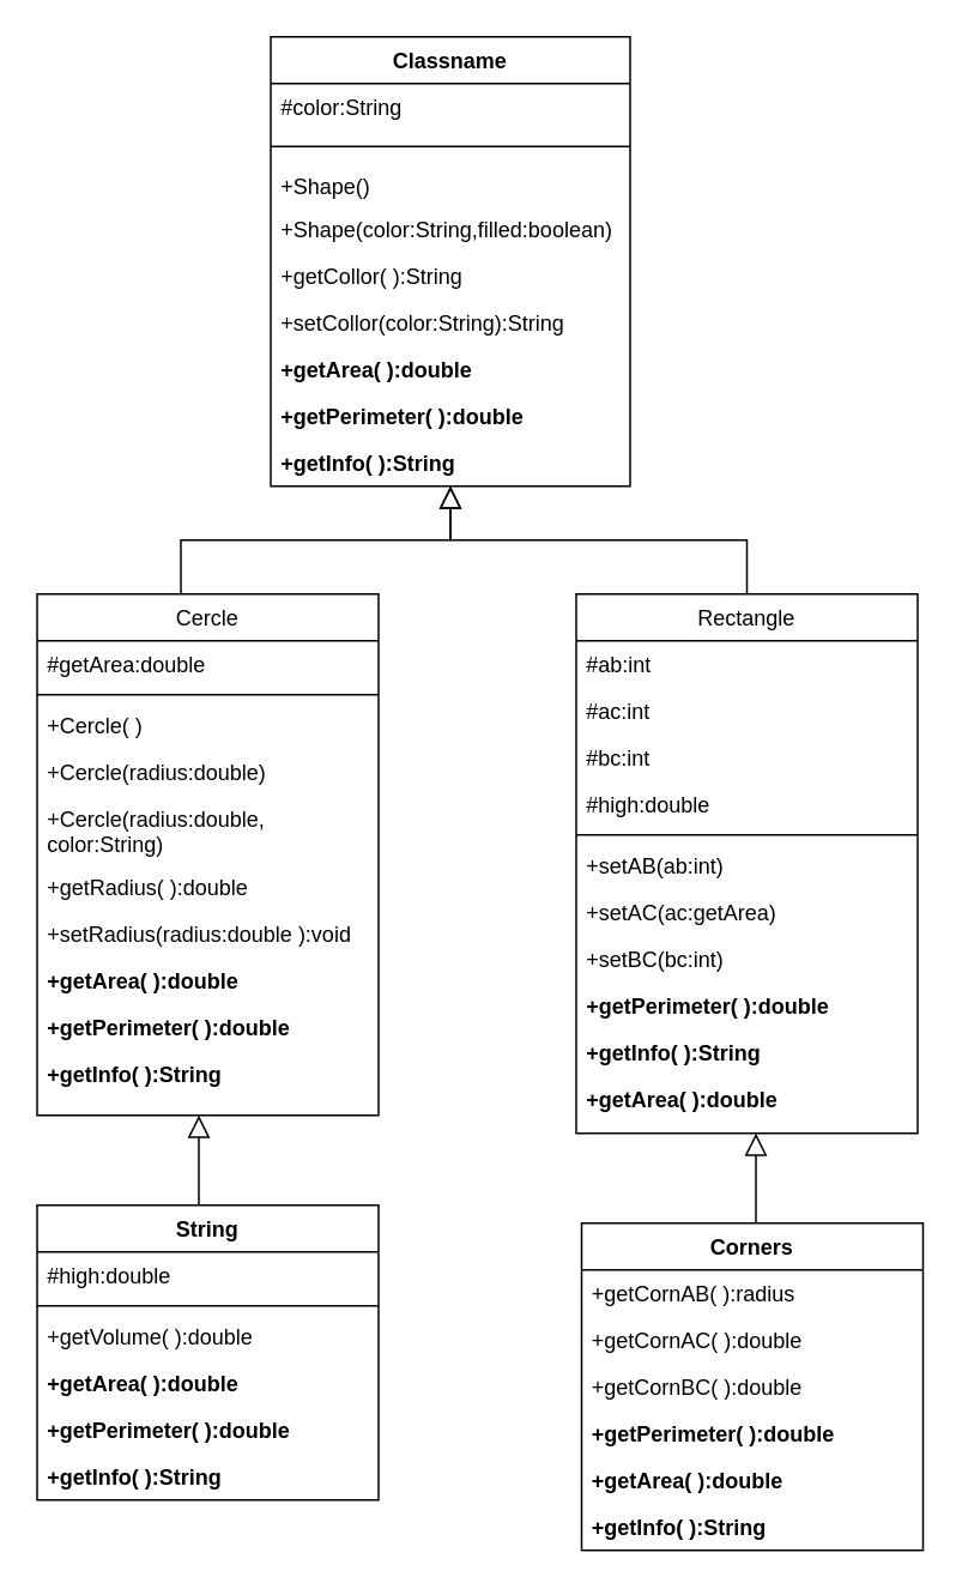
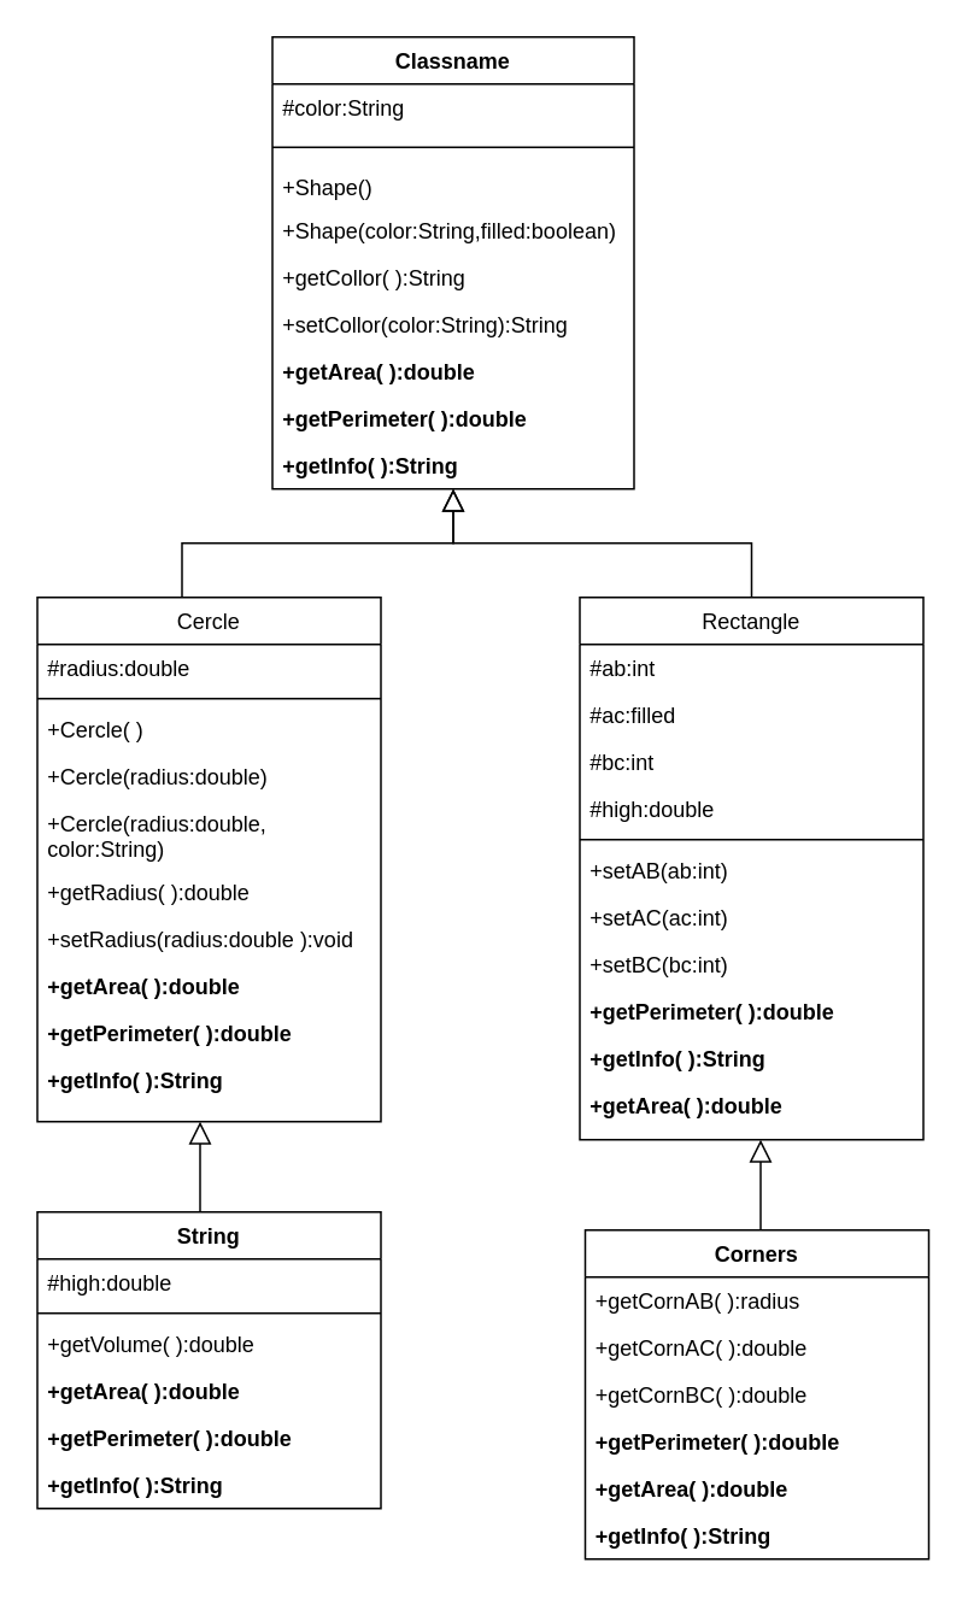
  <mxCell id="0" />
  <mxCell id="1" parent="0" />
  <mxCell id="2" value="" style="endArrow=block;endSize=10;endFill=0;shadow=0;strokeWidth=1;rounded=0;edgeStyle=elbowEdgeStyle;elbow=vertical;" parent="1" source="4" edge="1"><mxGeometry width="160" relative="1" as="geometry"><mxPoint x="110" y="183" as="sourcePoint" /><mxPoint x="250" y="270" as="targetPoint" /><Array as="points"><mxPoint x="100" y="300" /><mxPoint x="90" y="300" /><mxPoint x="170" y="300" /><mxPoint x="180" y="300" /></Array></mxGeometry></mxCell>
  <mxCell id="3" value="" style="endArrow=block;endSize=10;endFill=0;shadow=0;strokeWidth=1;rounded=0;edgeStyle=elbowEdgeStyle;elbow=vertical;" parent="1" source="15" target="36" edge="1"><mxGeometry width="160" relative="1" as="geometry"><mxPoint x="120" y="353" as="sourcePoint" /><mxPoint x="228" y="271" as="targetPoint" /><Array as="points"><mxPoint x="250" y="300" /></Array></mxGeometry></mxCell>
  <mxCell id="4" value="Cercle" style="swimlane;fontStyle=0;align=center;verticalAlign=top;childLayout=stackLayout;horizontal=1;startSize=26;horizontalStack=0;resizeParent=1;resizeLast=0;collapsible=1;marginBottom=0;rounded=0;shadow=0;strokeWidth=1;" parent="1" vertex="1"><mxGeometry x="20" y="330" width="190" height="290" as="geometry"><mxRectangle x="130" y="380" width="160" height="26" as="alternateBounds" /></mxGeometry></mxCell>
- <mxCell id="5" value="#getArea:double" style="text;align=left;verticalAlign=top;spacingLeft=4;spacingRight=4;overflow=hidden;rotatable=0;points=[[0,0.5],[1,0.5]];portConstraint=eastwest;" parent="4" vertex="1"><mxGeometry y="26" width="190" height="26" as="geometry" /></mxCell>
+ <mxCell id="5" value="#radius:double" style="text;align=left;verticalAlign=top;spacingLeft=4;spacingRight=4;overflow=hidden;rotatable=0;points=[[0,0.5],[1,0.5]];portConstraint=eastwest;" parent="4" vertex="1"><mxGeometry y="26" width="190" height="26" as="geometry" /></mxCell>
  <mxCell id="6" value="" style="line;html=1;strokeWidth=1;align=left;verticalAlign=middle;spacingTop=-1;spacingLeft=3;spacingRight=3;rotatable=0;labelPosition=right;points=[];portConstraint=eastwest;" parent="4" vertex="1"><mxGeometry y="52" width="190" height="8" as="geometry" /></mxCell>
  <mxCell id="7" value="+Cercle( )" style="text;align=left;verticalAlign=top;spacingLeft=4;spacingRight=4;overflow=hidden;rotatable=0;points=[[0,0.5],[1,0.5]];portConstraint=eastwest;rounded=0;shadow=0;html=0;" vertex="1" parent="4"><mxGeometry y="60" width="190" height="26" as="geometry" /></mxCell>
  <mxCell id="8" value="+Cercle(radius:double)" style="text;align=left;verticalAlign=top;spacingLeft=4;spacingRight=4;overflow=hidden;rotatable=0;points=[[0,0.5],[1,0.5]];portConstraint=eastwest;rounded=0;shadow=0;html=0;" vertex="1" parent="4"><mxGeometry y="86" width="190" height="26" as="geometry" /></mxCell>
  <mxCell id="9" value="+Cercle(radius:double,&#10;color:String)" style="text;align=left;verticalAlign=top;spacingLeft=4;spacingRight=4;overflow=hidden;rotatable=0;points=[[0,0.5],[1,0.5]];portConstraint=eastwest;rounded=0;shadow=0;html=0;" vertex="1" parent="4"><mxGeometry y="112" width="190" height="38" as="geometry" /></mxCell>
  <mxCell id="10" value="+getRadius( ):double" style="text;align=left;verticalAlign=top;spacingLeft=4;spacingRight=4;overflow=hidden;rotatable=0;points=[[0,0.5],[1,0.5]];portConstraint=eastwest;rounded=0;shadow=0;html=0;" vertex="1" parent="4"><mxGeometry y="150" width="190" height="26" as="geometry" /></mxCell>
  <mxCell id="11" value="+setRadius(radius:double ):void" style="text;align=left;verticalAlign=top;spacingLeft=4;spacingRight=4;overflow=hidden;rotatable=0;points=[[0,0.5],[1,0.5]];portConstraint=eastwest;rounded=0;shadow=0;html=0;" vertex="1" parent="4"><mxGeometry y="176" width="190" height="26" as="geometry" /></mxCell>
  <mxCell id="12" value="+getArea( ):double" style="text;align=left;verticalAlign=top;spacingLeft=4;spacingRight=4;overflow=hidden;rotatable=0;points=[[0,0.5],[1,0.5]];portConstraint=eastwest;rounded=0;shadow=0;html=0;fontStyle=1" vertex="1" parent="4"><mxGeometry y="202" width="190" height="26" as="geometry" /></mxCell>
  <mxCell id="13" value="+getPerimeter( ):double" style="text;align=left;verticalAlign=top;spacingLeft=4;spacingRight=4;overflow=hidden;rotatable=0;points=[[0,0.5],[1,0.5]];portConstraint=eastwest;rounded=0;shadow=0;html=0;fontStyle=1" vertex="1" parent="4"><mxGeometry y="228" width="190" height="26" as="geometry" /></mxCell>
  <mxCell id="14" value="+getInfo( ):String" style="text;align=left;verticalAlign=top;spacingLeft=4;spacingRight=4;overflow=hidden;rotatable=0;points=[[0,0.5],[1,0.5]];portConstraint=eastwest;rounded=0;shadow=0;html=0;fontStyle=1" vertex="1" parent="4"><mxGeometry y="254" width="190" height="26" as="geometry" /></mxCell>
  <mxCell id="15" value="Rectangle" style="swimlane;fontStyle=0;align=center;verticalAlign=top;childLayout=stackLayout;horizontal=1;startSize=26;horizontalStack=0;resizeParent=1;resizeLast=0;collapsible=1;marginBottom=0;rounded=0;shadow=0;strokeWidth=1;" parent="1" vertex="1"><mxGeometry x="320" y="330" width="190" height="300" as="geometry"><mxRectangle x="340" y="380" width="170" height="26" as="alternateBounds" /></mxGeometry></mxCell>
  <mxCell id="16" value="#ab:int" style="text;align=left;verticalAlign=top;spacingLeft=4;spacingRight=4;overflow=hidden;rotatable=0;points=[[0,0.5],[1,0.5]];portConstraint=eastwest;" parent="15" vertex="1"><mxGeometry y="26" width="190" height="26" as="geometry" /></mxCell>
- <mxCell id="17" value="#ac:int" style="text;align=left;verticalAlign=top;spacingLeft=4;spacingRight=4;overflow=hidden;rotatable=0;points=[[0,0.5],[1,0.5]];portConstraint=eastwest;" vertex="1" parent="15"><mxGeometry y="52" width="190" height="26" as="geometry" /></mxCell>
+ <mxCell id="17" value="#ac:filled" style="text;align=left;verticalAlign=top;spacingLeft=4;spacingRight=4;overflow=hidden;rotatable=0;points=[[0,0.5],[1,0.5]];portConstraint=eastwest;" vertex="1" parent="15"><mxGeometry y="52" width="190" height="26" as="geometry" /></mxCell>
  <mxCell id="18" value="#bc:int" style="text;align=left;verticalAlign=top;spacingLeft=4;spacingRight=4;overflow=hidden;rotatable=0;points=[[0,0.5],[1,0.5]];portConstraint=eastwest;" vertex="1" parent="15"><mxGeometry y="78" width="190" height="26" as="geometry" /></mxCell>
  <mxCell id="19" value="#high:double" style="text;align=left;verticalAlign=top;spacingLeft=4;spacingRight=4;overflow=hidden;rotatable=0;points=[[0,0.5],[1,0.5]];portConstraint=eastwest;" vertex="1" parent="15"><mxGeometry y="104" width="190" height="26" as="geometry" /></mxCell>
  <mxCell id="20" value="" style="line;html=1;strokeWidth=1;align=left;verticalAlign=middle;spacingTop=-1;spacingLeft=3;spacingRight=3;rotatable=0;labelPosition=right;points=[];portConstraint=eastwest;" parent="15" vertex="1"><mxGeometry y="130" width="190" height="8" as="geometry" /></mxCell>
  <mxCell id="21" value="+setAB(ab:int)" style="text;align=left;verticalAlign=top;spacingLeft=4;spacingRight=4;overflow=hidden;rotatable=0;points=[[0,0.5],[1,0.5]];portConstraint=eastwest;" vertex="1" parent="15"><mxGeometry y="138" width="190" height="26" as="geometry" /></mxCell>
- <mxCell id="22" value="+setAC(ac:getArea)" style="text;align=left;verticalAlign=top;spacingLeft=4;spacingRight=4;overflow=hidden;rotatable=0;points=[[0,0.5],[1,0.5]];portConstraint=eastwest;" vertex="1" parent="15"><mxGeometry y="164" width="190" height="26" as="geometry" /></mxCell>
+ <mxCell id="22" value="+setAC(ac:int)" style="text;align=left;verticalAlign=top;spacingLeft=4;spacingRight=4;overflow=hidden;rotatable=0;points=[[0,0.5],[1,0.5]];portConstraint=eastwest;" vertex="1" parent="15"><mxGeometry y="164" width="190" height="26" as="geometry" /></mxCell>
  <mxCell id="23" value="+setBC(bc:int)" style="text;align=left;verticalAlign=top;spacingLeft=4;spacingRight=4;overflow=hidden;rotatable=0;points=[[0,0.5],[1,0.5]];portConstraint=eastwest;" vertex="1" parent="15"><mxGeometry y="190" width="190" height="26" as="geometry" /></mxCell>
  <mxCell id="24" value="+getPerimeter( ):double" style="text;align=left;verticalAlign=top;spacingLeft=4;spacingRight=4;overflow=hidden;rotatable=0;points=[[0,0.5],[1,0.5]];portConstraint=eastwest;rounded=0;shadow=0;html=0;fontStyle=1" vertex="1" parent="15"><mxGeometry y="216" width="190" height="26" as="geometry" /></mxCell>
  <mxCell id="25" value="+getInfo( ):String" style="text;align=left;verticalAlign=top;spacingLeft=4;spacingRight=4;overflow=hidden;rotatable=0;points=[[0,0.5],[1,0.5]];portConstraint=eastwest;rounded=0;shadow=0;html=0;fontStyle=1" vertex="1" parent="15"><mxGeometry y="242" width="190" height="26" as="geometry" /></mxCell>
  <mxCell id="26" value="+getArea( ):double" style="text;align=left;verticalAlign=top;spacingLeft=4;spacingRight=4;overflow=hidden;rotatable=0;points=[[0,0.5],[1,0.5]];portConstraint=eastwest;rounded=0;shadow=0;html=0;fontStyle=1" vertex="1" parent="15"><mxGeometry y="268" width="190" height="26" as="geometry" /></mxCell>
  <mxCell id="27" value="Classname" style="swimlane;fontStyle=1;align=center;verticalAlign=top;childLayout=stackLayout;horizontal=1;startSize=26;horizontalStack=0;resizeParent=1;resizeParentMax=0;resizeLast=0;collapsible=1;marginBottom=0;" vertex="1" parent="1"><mxGeometry x="150" y="20" width="200" height="250" as="geometry" /></mxCell>
  <mxCell id="28" value="#color:String" style="text;strokeColor=none;fillColor=none;align=left;verticalAlign=top;spacingLeft=4;spacingRight=4;overflow=hidden;rotatable=0;points=[[0,0.5],[1,0.5]];portConstraint=eastwest;" vertex="1" parent="27"><mxGeometry y="26" width="200" height="26" as="geometry" /></mxCell>
  <mxCell id="29" value="" style="line;strokeWidth=1;fillColor=none;align=left;verticalAlign=middle;spacingTop=-1;spacingLeft=3;spacingRight=3;rotatable=0;labelPosition=right;points=[];portConstraint=eastwest;" vertex="1" parent="27"><mxGeometry y="52" width="200" height="18" as="geometry" /></mxCell>
  <mxCell id="30" value="+Shape()" style="text;align=left;verticalAlign=top;spacingLeft=4;spacingRight=4;overflow=hidden;rotatable=0;points=[[0,0.5],[1,0.5]];portConstraint=eastwest;" parent="27" vertex="1"><mxGeometry y="70" width="200" height="24" as="geometry" /></mxCell>
  <mxCell id="31" value="+Shape(color:String,filled:boolean)" style="text;align=left;verticalAlign=top;spacingLeft=4;spacingRight=4;overflow=hidden;rotatable=0;points=[[0,0.5],[1,0.5]];portConstraint=eastwest;rounded=0;shadow=0;html=0;" parent="27" vertex="1"><mxGeometry y="94" width="200" height="26" as="geometry" /></mxCell>
  <mxCell id="32" value="+getCollor( ):String" style="text;align=left;verticalAlign=top;spacingLeft=4;spacingRight=4;overflow=hidden;rotatable=0;points=[[0,0.5],[1,0.5]];portConstraint=eastwest;rounded=0;shadow=0;html=0;" parent="27" vertex="1"><mxGeometry y="120" width="200" height="26" as="geometry" /></mxCell>
  <mxCell id="33" value="+setCollor(color:String):String" style="text;align=left;verticalAlign=top;spacingLeft=4;spacingRight=4;overflow=hidden;rotatable=0;points=[[0,0.5],[1,0.5]];portConstraint=eastwest;rounded=0;shadow=0;html=0;" vertex="1" parent="27"><mxGeometry y="146" width="200" height="26" as="geometry" /></mxCell>
  <mxCell id="34" value="+getArea( ):double" style="text;align=left;verticalAlign=top;spacingLeft=4;spacingRight=4;overflow=hidden;rotatable=0;points=[[0,0.5],[1,0.5]];portConstraint=eastwest;rounded=0;shadow=0;html=0;fontStyle=1" vertex="1" parent="27"><mxGeometry y="172" width="200" height="26" as="geometry" /></mxCell>
  <mxCell id="35" value="+getPerimeter( ):double" style="text;align=left;verticalAlign=top;spacingLeft=4;spacingRight=4;overflow=hidden;rotatable=0;points=[[0,0.5],[1,0.5]];portConstraint=eastwest;rounded=0;shadow=0;html=0;fontStyle=1" vertex="1" parent="27"><mxGeometry y="198" width="200" height="26" as="geometry" /></mxCell>
  <mxCell id="36" value="+getInfo( ):String" style="text;align=left;verticalAlign=top;spacingLeft=4;spacingRight=4;overflow=hidden;rotatable=0;points=[[0,0.5],[1,0.5]];portConstraint=eastwest;rounded=0;shadow=0;html=0;fontStyle=1" vertex="1" parent="27"><mxGeometry y="224" width="200" height="26" as="geometry" /></mxCell>
  <mxCell id="37" value="" style="endArrow=block;endSize=10;endFill=0;shadow=0;strokeWidth=1;rounded=0;edgeStyle=elbowEdgeStyle;elbow=vertical;" edge="1" parent="1"><mxGeometry width="160" relative="1" as="geometry"><mxPoint x="110" y="676" as="sourcePoint" /><mxPoint x="110" y="620" as="targetPoint" /><Array as="points"><mxPoint x="110" y="650" /></Array></mxGeometry></mxCell>
  <mxCell id="38" value="String" style="swimlane;fontStyle=1;align=center;verticalAlign=top;childLayout=stackLayout;horizontal=1;startSize=26;horizontalStack=0;resizeParent=1;resizeParentMax=0;resizeLast=0;collapsible=1;marginBottom=0;" vertex="1" parent="1"><mxGeometry x="20" y="670" width="190" height="164" as="geometry" /></mxCell>
  <mxCell id="39" value="#high:double" style="text;strokeColor=none;fillColor=none;align=left;verticalAlign=top;spacingLeft=4;spacingRight=4;overflow=hidden;rotatable=0;points=[[0,0.5],[1,0.5]];portConstraint=eastwest;" vertex="1" parent="38"><mxGeometry y="26" width="190" height="26" as="geometry" /></mxCell>
  <mxCell id="40" value="" style="line;strokeWidth=1;fillColor=none;align=left;verticalAlign=middle;spacingTop=-1;spacingLeft=3;spacingRight=3;rotatable=0;labelPosition=right;points=[];portConstraint=eastwest;" vertex="1" parent="38"><mxGeometry y="52" width="190" height="8" as="geometry" /></mxCell>
  <mxCell id="41" value="+getVolume( ):double" style="text;strokeColor=none;fillColor=none;align=left;verticalAlign=top;spacingLeft=4;spacingRight=4;overflow=hidden;rotatable=0;points=[[0,0.5],[1,0.5]];portConstraint=eastwest;" vertex="1" parent="38"><mxGeometry y="60" width="190" height="26" as="geometry" /></mxCell>
  <mxCell id="42" value="+getArea( ):double" style="text;align=left;verticalAlign=top;spacingLeft=4;spacingRight=4;overflow=hidden;rotatable=0;points=[[0,0.5],[1,0.5]];portConstraint=eastwest;rounded=0;shadow=0;html=0;fontStyle=1" vertex="1" parent="38"><mxGeometry y="86" width="190" height="26" as="geometry" /></mxCell>
  <mxCell id="43" value="+getPerimeter( ):double" style="text;align=left;verticalAlign=top;spacingLeft=4;spacingRight=4;overflow=hidden;rotatable=0;points=[[0,0.5],[1,0.5]];portConstraint=eastwest;rounded=0;shadow=0;html=0;fontStyle=1" vertex="1" parent="38"><mxGeometry y="112" width="190" height="26" as="geometry" /></mxCell>
  <mxCell id="44" value="+getInfo( ):String" style="text;align=left;verticalAlign=top;spacingLeft=4;spacingRight=4;overflow=hidden;rotatable=0;points=[[0,0.5],[1,0.5]];portConstraint=eastwest;rounded=0;shadow=0;html=0;fontStyle=1" vertex="1" parent="38"><mxGeometry y="138" width="190" height="26" as="geometry" /></mxCell>
  <mxCell id="45" value="" style="endArrow=block;endSize=10;endFill=0;shadow=0;strokeWidth=1;rounded=0;edgeStyle=elbowEdgeStyle;elbow=vertical;" edge="1" parent="1"><mxGeometry width="160" relative="1" as="geometry"><mxPoint x="420" y="686" as="sourcePoint" /><mxPoint x="420" y="630" as="targetPoint" /><Array as="points"><mxPoint x="420" y="660" /></Array></mxGeometry></mxCell>
  <mxCell id="46" value="Corners" style="swimlane;fontStyle=1;align=center;verticalAlign=top;childLayout=stackLayout;horizontal=1;startSize=26;horizontalStack=0;resizeParent=1;resizeParentMax=0;resizeLast=0;collapsible=1;marginBottom=0;" vertex="1" parent="1"><mxGeometry x="323" y="680" width="190" height="182" as="geometry" /></mxCell>
  <mxCell id="47" value="+getCornAB( ):radius" style="text;strokeColor=none;fillColor=none;align=left;verticalAlign=top;spacingLeft=4;spacingRight=4;overflow=hidden;rotatable=0;points=[[0,0.5],[1,0.5]];portConstraint=eastwest;" vertex="1" parent="46"><mxGeometry y="26" width="190" height="26" as="geometry" /></mxCell>
  <mxCell id="48" value="+getCornAC( ):double" style="text;strokeColor=none;fillColor=none;align=left;verticalAlign=top;spacingLeft=4;spacingRight=4;overflow=hidden;rotatable=0;points=[[0,0.5],[1,0.5]];portConstraint=eastwest;" vertex="1" parent="46"><mxGeometry y="52" width="190" height="26" as="geometry" /></mxCell>
  <mxCell id="49" value="+getCornBC( ):double" style="text;strokeColor=none;fillColor=none;align=left;verticalAlign=top;spacingLeft=4;spacingRight=4;overflow=hidden;rotatable=0;points=[[0,0.5],[1,0.5]];portConstraint=eastwest;" vertex="1" parent="46"><mxGeometry y="78" width="190" height="26" as="geometry" /></mxCell>
  <mxCell id="50" value="+getPerimeter( ):double" style="text;align=left;verticalAlign=top;spacingLeft=4;spacingRight=4;overflow=hidden;rotatable=0;points=[[0,0.5],[1,0.5]];portConstraint=eastwest;rounded=0;shadow=0;html=0;fontStyle=1" vertex="1" parent="46"><mxGeometry y="104" width="190" height="26" as="geometry" /></mxCell>
  <mxCell id="51" value="+getArea( ):double" style="text;align=left;verticalAlign=top;spacingLeft=4;spacingRight=4;overflow=hidden;rotatable=0;points=[[0,0.5],[1,0.5]];portConstraint=eastwest;rounded=0;shadow=0;html=0;fontStyle=1" vertex="1" parent="46"><mxGeometry y="130" width="190" height="26" as="geometry" /></mxCell>
  <mxCell id="52" value="+getInfo( ):String" style="text;align=left;verticalAlign=top;spacingLeft=4;spacingRight=4;overflow=hidden;rotatable=0;points=[[0,0.5],[1,0.5]];portConstraint=eastwest;rounded=0;shadow=0;html=0;fontStyle=1" vertex="1" parent="46"><mxGeometry y="156" width="190" height="26" as="geometry" /></mxCell>
